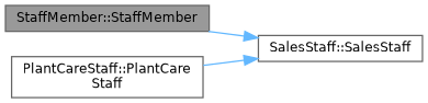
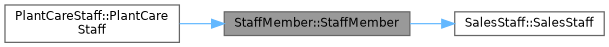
  digraph {
    rankdir=RL
    node [color=grey40 fillcolor=white fontname=Helvetica fontsize=10 shape=box style=filled]
    edge [color=steelblue1 dir=back fontname=Helvetica fontsize=10 labelfontname=Helvetica labelfontsize=10 style=solid]
    n1 [color=gray40 fillcolor=grey60 fontcolor=black height=0.2 label="StaffMember::StaffMember" width=0.4]
    n2 [height=0.2 label="PlantCareStaff::PlantCare\lStaff" width=0.4]
    n3 [height=0.2 label="SalesStaff::SalesStaff" width=0.4]
-   n3 -> n2
+   n1 -> n2
    n3 -> n1
  }
